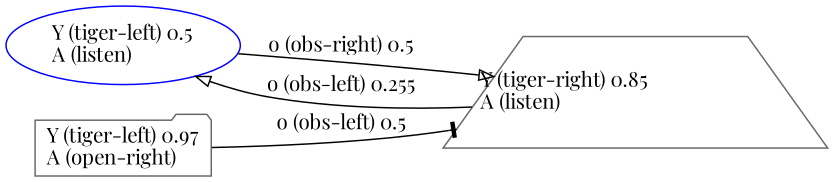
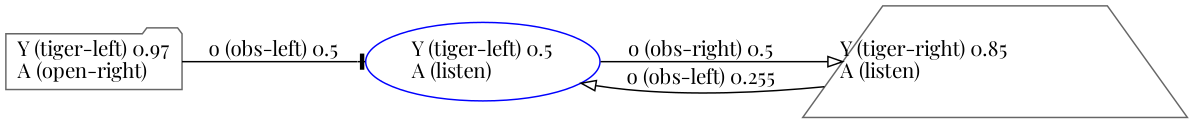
  digraph {
    fontname="Playfair Display"
    rankdir=LR
    node [color=gray40 fontname="Playfair Display"]
    edge [arrowhead=onormal fontname="Playfair Display"]
    n1 [color=blue label="Y (tiger-left) 0.5\lA (listen)\l" labeljust=l shape=ellipse]
    n2 [label="Y (tiger-right) 0.85\lA (listen)\l" shape=trapezium]
    n3 [label="Y (tiger-left) 0.97\lA (open-right)\l" shape=folder]
    n1 -> n2 [label="o (obs-right) 0.5\l"]
    n2 -> n1 [label="o (obs-left) 0.255\l"]
-   n3 -> n2 [arrowhead=tee label="o (obs-left) 0.5\l"]
+   n3 -> n1 [arrowhead=tee label="o (obs-left) 0.5\l"]
  }
